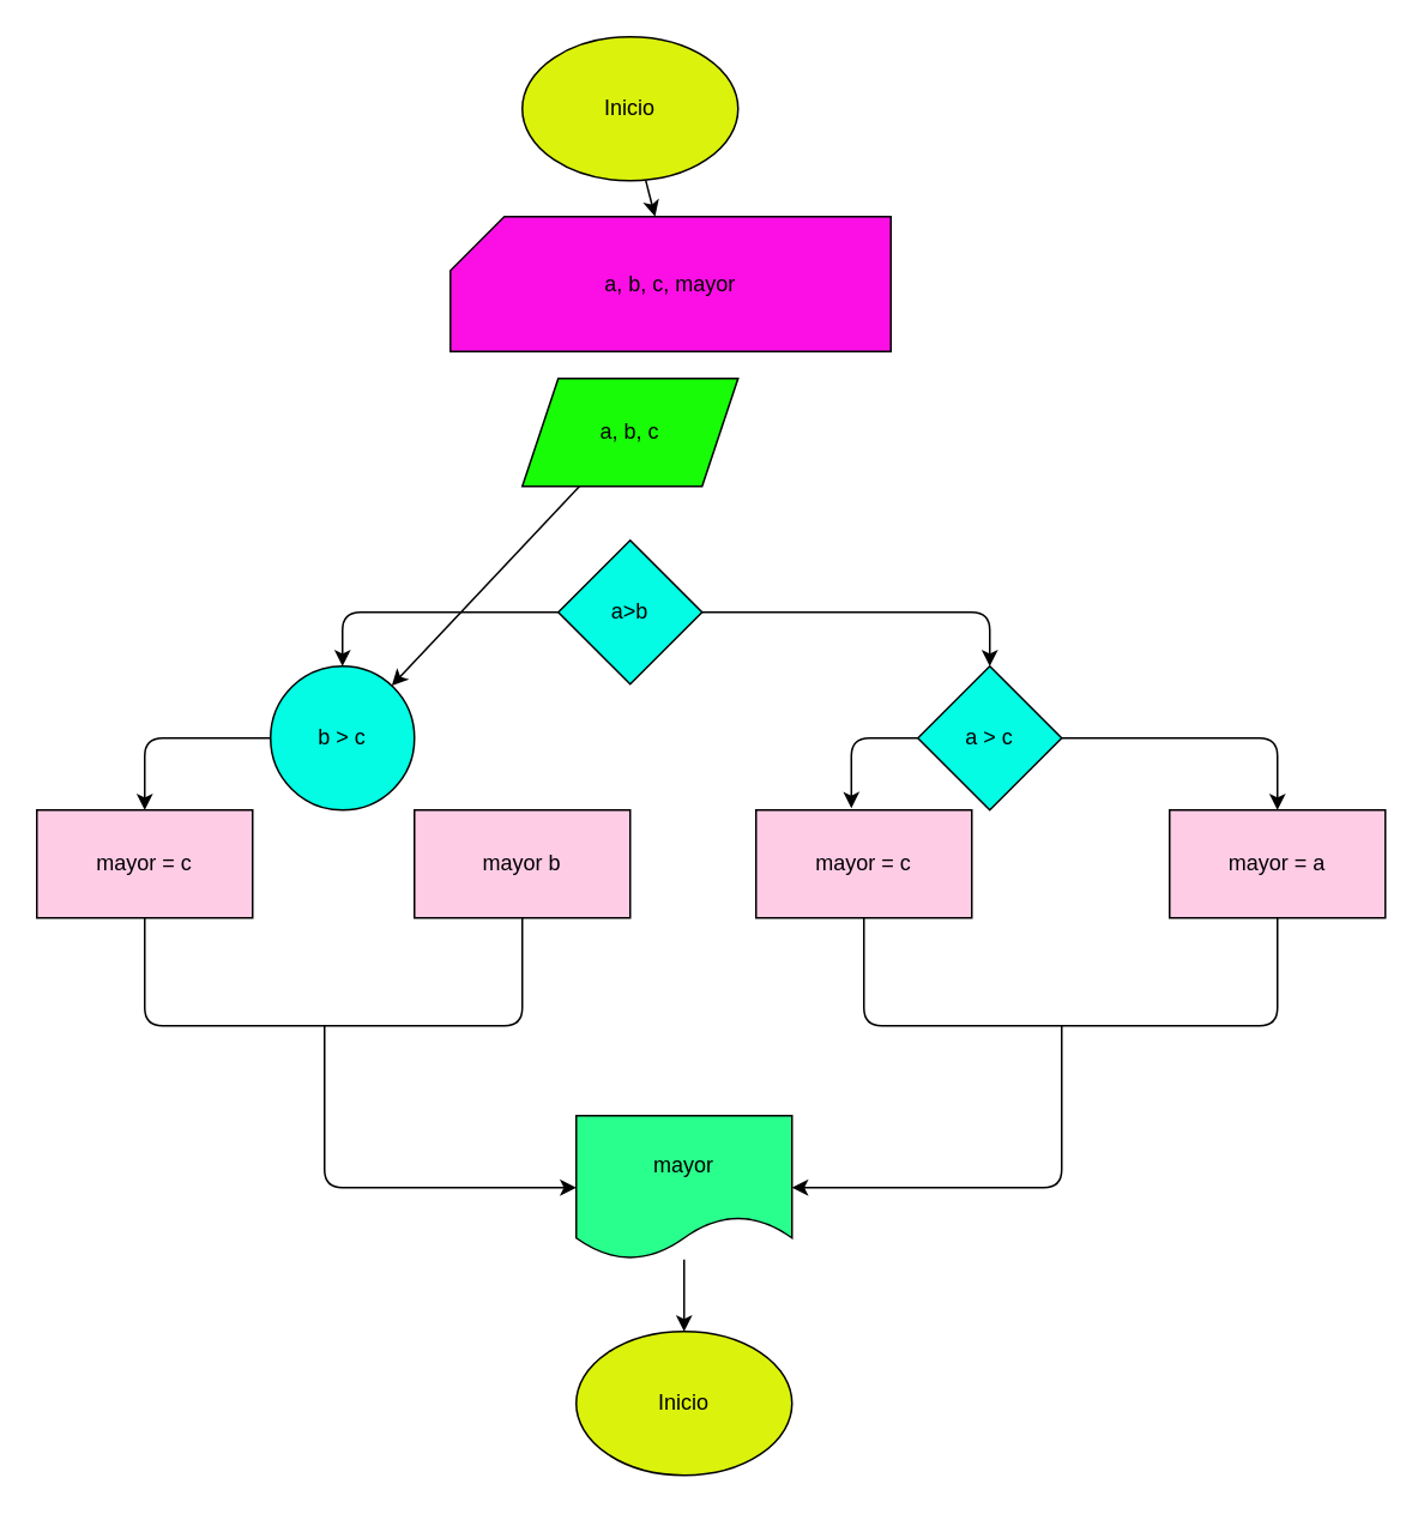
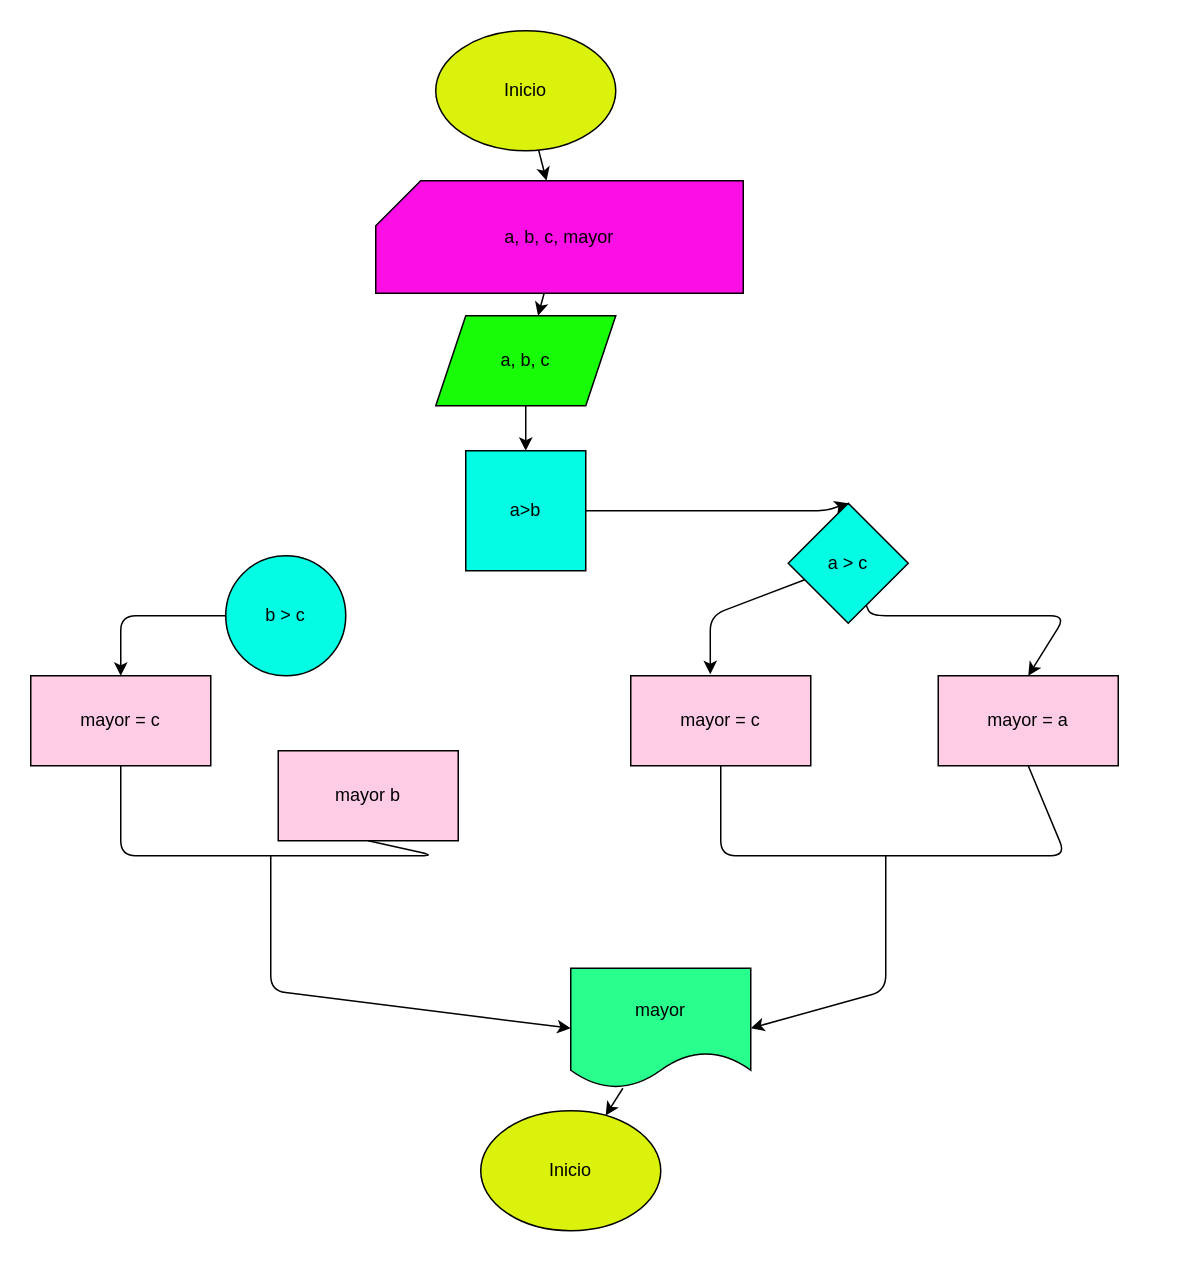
  <mxCell id="0" />
  <mxCell id="1" parent="0" />
  <mxCell id="2" style="edgeStyle=none;html=1;" edge="1" parent="1" source="3" target="5"><mxGeometry relative="1" as="geometry" /></mxCell>
  <mxCell id="3" value="Inicio" style="ellipse;whiteSpace=wrap;html=1;fillColor=#DBF20C;" vertex="1" parent="1"><mxGeometry x="290" y="20" width="120" height="80" as="geometry" /></mxCell>
+ <mxCell id="4" style="edgeStyle=none;html=1;" edge="1" parent="1" source="5" target="7"><mxGeometry relative="1" as="geometry" /></mxCell>
  <mxCell id="5" value="a, b, c, mayor" style="shape=card;whiteSpace=wrap;html=1;fillColor=#FC0FE5;" vertex="1" parent="1"><mxGeometry x="250" y="120" width="245" height="75" as="geometry" /></mxCell>
- <mxCell id="6" style="edgeStyle=none;html=1;" edge="1" parent="1" source="7" target="15"><mxGeometry relative="1" as="geometry" /></mxCell>
+ <mxCell id="6" style="edgeStyle=none;html=1;entryX=0.5;entryY=0;entryDx=0;entryDy=0;" edge="1" parent="1" source="7" target="10"><mxGeometry relative="1" as="geometry" /></mxCell>
  <mxCell id="7" value="a, b, c" style="shape=parallelogram;perimeter=parallelogramPerimeter;whiteSpace=wrap;html=1;fixedSize=1;fillColor=#18FC08;" vertex="1" parent="1"><mxGeometry x="290" y="210" width="120" height="60" as="geometry" /></mxCell>
  <mxCell id="8" style="edgeStyle=none;html=1;entryX=0.5;entryY=0;entryDx=0;entryDy=0;" edge="1" parent="1" source="10" target="13"><mxGeometry relative="1" as="geometry"><Array as="points"><mxPoint x="450" y="340" /><mxPoint x="550" y="340" /></Array></mxGeometry></mxCell>
- <mxCell id="9" style="edgeStyle=none;html=1;" edge="1" parent="1" source="10" target="15"><mxGeometry relative="1" as="geometry"><Array as="points"><mxPoint x="190" y="340" /></Array></mxGeometry></mxCell>
- <mxCell id="10" value="a&amp;gt;b" style="rhombus;whiteSpace=wrap;html=1;fillColor=#03FCE3;" vertex="1" parent="1"><mxGeometry x="310" y="300" width="80" height="80" as="geometry" /></mxCell>
+ <mxCell id="10" value="a&amp;gt;b" style="whiteSpace=wrap;html=1;fillColor=#03FCE3;rounded=0;" vertex="1" parent="1"><mxGeometry x="310" y="300" width="80" height="80" as="geometry" /></mxCell>
  <mxCell id="11" style="edgeStyle=none;html=1;entryX=0.5;entryY=0;entryDx=0;entryDy=0;" edge="1" parent="1" source="13" target="16"><mxGeometry relative="1" as="geometry"><Array as="points"><mxPoint x="580" y="410" /><mxPoint x="710" y="410" /></Array></mxGeometry></mxCell>
  <mxCell id="12" style="edgeStyle=none;html=1;entryX=0.442;entryY=-0.017;entryDx=0;entryDy=0;entryPerimeter=0;" edge="1" parent="1" source="13" target="17"><mxGeometry relative="1" as="geometry"><Array as="points"><mxPoint x="473" y="410" /></Array></mxGeometry></mxCell>
- <mxCell id="13" value="a &amp;gt; c" style="rhombus;whiteSpace=wrap;html=1;fillColor=#03FCE3;" vertex="1" parent="1"><mxGeometry x="510" y="370" width="80" height="80" as="geometry" /></mxCell>
+ <mxCell id="13" value="a &amp;gt; c" style="rhombus;whiteSpace=wrap;html=1;fillColor=#03FCE3;" vertex="1" parent="1"><mxGeometry x="525" y="335" width="80" height="80" as="geometry" /></mxCell>
  <mxCell id="14" style="edgeStyle=none;html=1;entryX=0.5;entryY=0;entryDx=0;entryDy=0;" edge="1" parent="1" source="15" target="20"><mxGeometry relative="1" as="geometry"><Array as="points"><mxPoint x="80" y="410" /></Array></mxGeometry></mxCell>
  <mxCell id="15" value="b &amp;gt; c" style="ellipse;whiteSpace=wrap;html=1;fillColor=#03FCE3;" vertex="1" parent="1"><mxGeometry x="150" y="370" width="80" height="80" as="geometry" /></mxCell>
- <mxCell id="16" value="mayor = a" style="rounded=0;whiteSpace=wrap;html=1;fillColor=#FFCCE6;" vertex="1" parent="1"><mxGeometry x="650" y="450" width="120" height="60" as="geometry" /></mxCell>
+ <mxCell id="16" value="mayor = a" style="rounded=0;whiteSpace=wrap;html=1;fillColor=#FFCCE6;" vertex="1" parent="1"><mxGeometry x="625" y="450" width="120" height="60" as="geometry" /></mxCell>
  <mxCell id="17" value="mayor = c" style="rounded=0;whiteSpace=wrap;html=1;fillColor=#FFCCE6;" vertex="1" parent="1"><mxGeometry x="420" y="450" width="120" height="60" as="geometry" /></mxCell>
  <mxCell id="18" value="" style="endArrow=none;html=1;exitX=0.5;exitY=1;exitDx=0;exitDy=0;entryX=0.5;entryY=1;entryDx=0;entryDy=0;" edge="1" parent="1" source="17" target="16"><mxGeometry width="50" height="50" relative="1" as="geometry"><mxPoint x="330" y="560" as="sourcePoint" /><mxPoint x="380" y="510" as="targetPoint" /><Array as="points"><mxPoint x="480" y="540" /><mxPoint x="480" y="570" /><mxPoint x="550" y="570" /><mxPoint x="710" y="570" /></Array></mxGeometry></mxCell>
- <mxCell id="19" value="mayor b" style="rounded=0;whiteSpace=wrap;html=1;fillColor=#FFCCE6;" vertex="1" parent="1"><mxGeometry x="230" y="450" width="120" height="60" as="geometry" /></mxCell>
+ <mxCell id="19" value="mayor b" style="rounded=0;whiteSpace=wrap;html=1;fillColor=#FFCCE6;" vertex="1" parent="1"><mxGeometry x="185" y="500" width="120" height="60" as="geometry" /></mxCell>
  <mxCell id="20" value="mayor = c" style="rounded=0;whiteSpace=wrap;html=1;fillColor=#FFCCE6;" vertex="1" parent="1"><mxGeometry x="20" y="450" width="120" height="60" as="geometry" /></mxCell>
  <mxCell id="21" value="" style="endArrow=none;html=1;exitX=0.5;exitY=1;exitDx=0;exitDy=0;entryX=0.5;entryY=1;entryDx=0;entryDy=0;" edge="1" parent="1" source="20" target="19"><mxGeometry width="50" height="50" relative="1" as="geometry"><mxPoint x="70" y="550" as="sourcePoint" /><mxPoint x="120" y="500" as="targetPoint" /><Array as="points"><mxPoint x="80" y="570" /><mxPoint x="180" y="570" /><mxPoint x="290" y="570" /></Array></mxGeometry></mxCell>
  <mxCell id="22" style="edgeStyle=none;html=1;" edge="1" parent="1" source="23" target="26"><mxGeometry relative="1" as="geometry" /></mxCell>
- <mxCell id="23" value="mayor" style="shape=document;whiteSpace=wrap;html=1;boundedLbl=1;fillColor=#29FF8D;" vertex="1" parent="1"><mxGeometry x="320" y="620" width="120" height="80" as="geometry" /></mxCell>
+ <mxCell id="23" value="mayor" style="shape=document;whiteSpace=wrap;html=1;boundedLbl=1;fillColor=#29FF8D;" vertex="1" parent="1"><mxGeometry x="380" y="645" width="120" height="80" as="geometry" /></mxCell>
  <mxCell id="24" value="" style="endArrow=classic;html=1;entryX=1;entryY=0.5;entryDx=0;entryDy=0;" edge="1" parent="1" target="23"><mxGeometry width="50" height="50" relative="1" as="geometry"><mxPoint x="590" y="570" as="sourcePoint" /><mxPoint x="560" y="600" as="targetPoint" /><Array as="points"><mxPoint x="590" y="660" /></Array></mxGeometry></mxCell>
  <mxCell id="25" value="" style="endArrow=classic;html=1;entryX=0;entryY=0.5;entryDx=0;entryDy=0;" edge="1" parent="1" target="23"><mxGeometry width="50" height="50" relative="1" as="geometry"><mxPoint x="180" y="570" as="sourcePoint" /><mxPoint x="560" y="600" as="targetPoint" /><Array as="points"><mxPoint x="180" y="660" /></Array></mxGeometry></mxCell>
  <mxCell id="26" value="Inicio" style="ellipse;whiteSpace=wrap;html=1;fillColor=#DBF20C;" vertex="1" parent="1"><mxGeometry x="320" y="740" width="120" height="80" as="geometry" /></mxCell>
